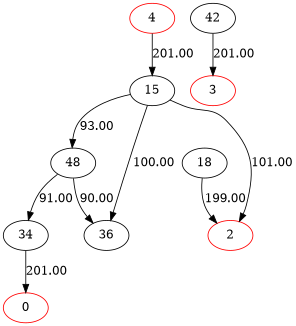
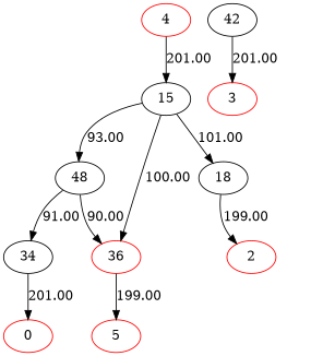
  digraph {
    node [color=black]
    48
    34
-   36
+   36 [color=red]
    0 [color=red]
+   5 [color=red]
    18
    2 [color=red]
    15
    4 [color=red]
    42
    3 [color=red]
    48 -> 34 [label=91.00]
    48 -> 36 [label=90.00]
    34 -> 0 [label=201.00]
+   36 -> 5 [label=199.00]
    18 -> 2 [label=199.00]
    15 -> 48 [label=93.00]
    15 -> 36 [label=100.00]
-   15 -> 2 [label=101.00]
+   15 -> 18 [label=101.00]
    4 -> 15 [label=201.00]
    42 -> 3 [label=201.00]
  }
